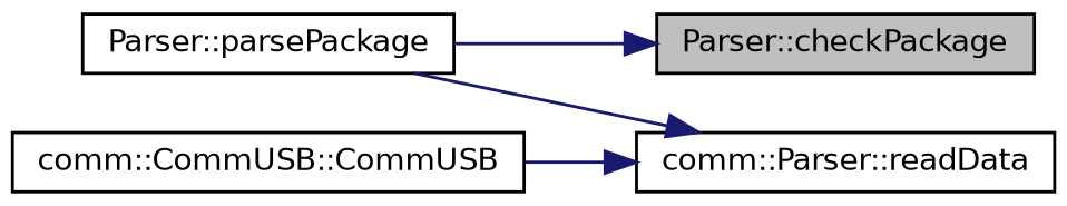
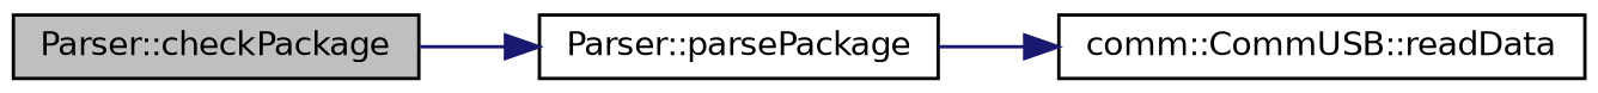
  digraph {
    rankdir=RL
    node [color=black fillcolor=white fontname=Helvetica fontsize=10 shape=record style=filled]
    edge [color=midnightblue dir=back fontname=Helvetica fontsize=10 labelfontname=Helvetica labelfontsize=10 style=solid]
    n1 [fillcolor=grey75 fontcolor=black height=0.2 label="Parser::checkPackage" width=0.4]
    n2 [height=0.2 label="Parser::parsePackage" width=0.4]
-   n3 [height=0.2 label="comm::Parser::readData" width=0.4]
-   n4 [height=0.2 label="comm::CommUSB::CommUSB" width=0.4]
-   n1 -> n2
+   n3 [height=0.2 label="comm::CommUSB::readData" width=0.4]
+   n2 -> n1
    n3 -> n2
-   n3 -> n4
  }
